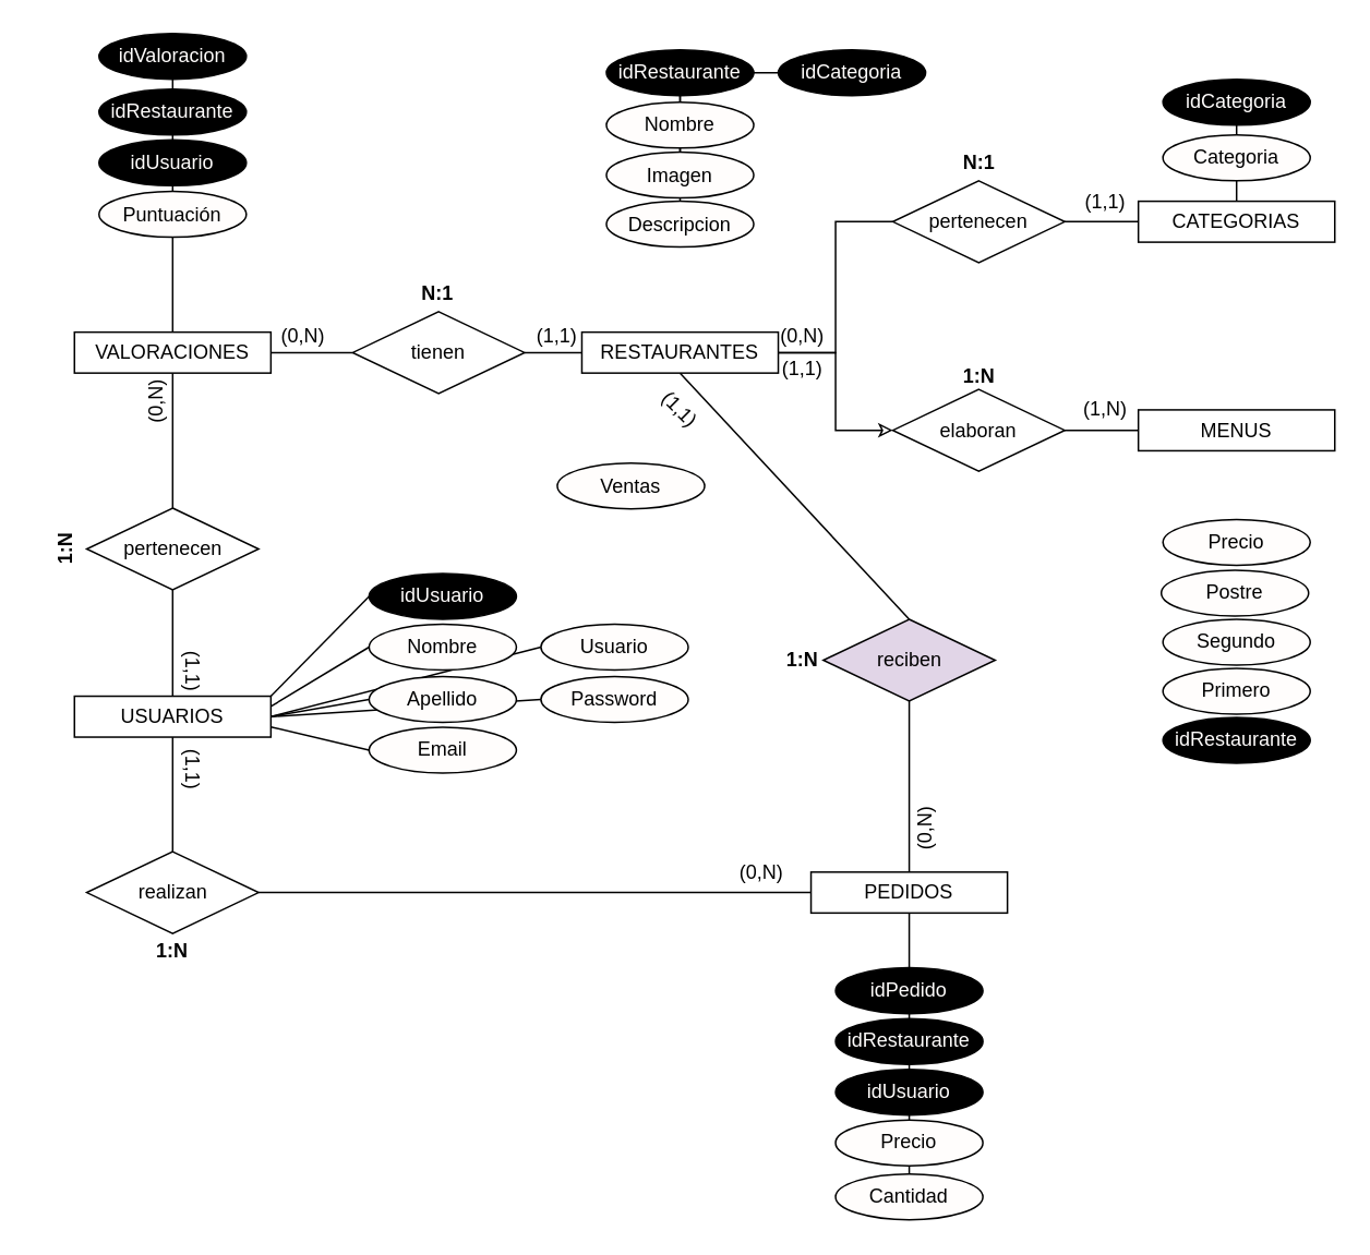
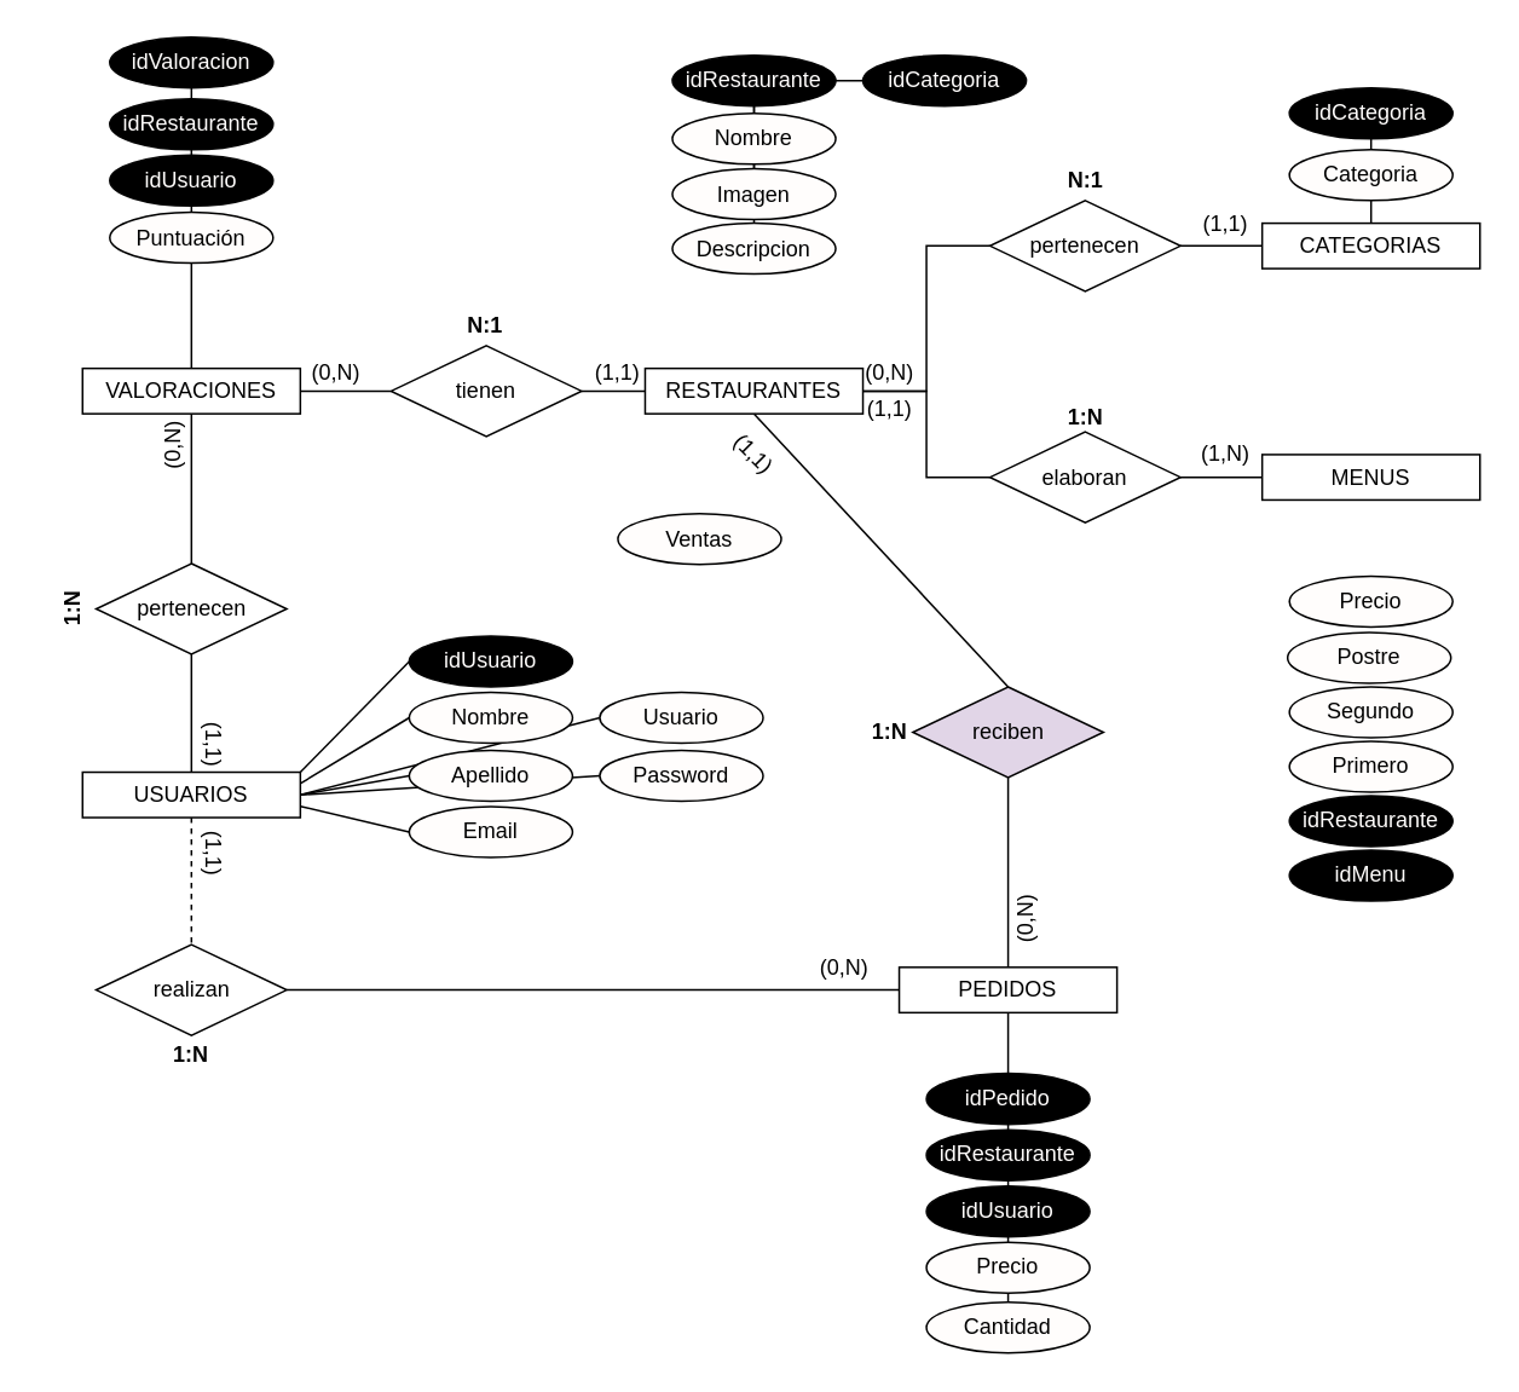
  <mxCell id="0" />
  <mxCell id="1" parent="0" />
  <mxCell id="2" style="edgeStyle=orthogonalEdgeStyle;rounded=0;orthogonalLoop=1;jettySize=auto;html=1;entryX=0.5;entryY=1;entryDx=0;entryDy=0;endArrow=none;endFill=0;fontColor=#000000;" parent="1" source="58" target="17" edge="1"><mxGeometry relative="1" as="geometry" /></mxCell>
  <mxCell id="3" value="" style="endArrow=none;html=1;fontColor=#000000;entryX=0;entryY=0.5;entryDx=0;entryDy=0;exitX=1;exitY=0.5;exitDx=0;exitDy=0;" parent="1" source="16" target="49" edge="1"><mxGeometry width="50" height="50" relative="1" as="geometry"><mxPoint x="215" y="475" as="sourcePoint" /><mxPoint x="265" y="414" as="targetPoint" /></mxGeometry></mxCell>
  <mxCell id="4" value="" style="endArrow=none;html=1;fontColor=#000000;entryX=0;entryY=0.5;entryDx=0;entryDy=0;exitX=1;exitY=0.5;exitDx=0;exitDy=0;" parent="1" source="16" target="48" edge="1"><mxGeometry width="50" height="50" relative="1" as="geometry"><mxPoint x="205" y="465" as="sourcePoint" /><mxPoint x="255" y="404" as="targetPoint" /></mxGeometry></mxCell>
  <mxCell id="5" style="edgeStyle=orthogonalEdgeStyle;rounded=0;orthogonalLoop=1;jettySize=auto;html=1;entryX=0;entryY=0.5;entryDx=0;entryDy=0;endArrow=none;endFill=0;" parent="1" source="6" target="11" edge="1"><mxGeometry relative="1" as="geometry" /></mxCell>
  <mxCell id="6" value="pertenecen" style="rhombus;whiteSpace=wrap;html=1;" parent="1" vertex="1"><mxGeometry x="545" y="110" width="105" height="50" as="geometry" /></mxCell>
  <mxCell id="7" style="edgeStyle=orthogonalEdgeStyle;rounded=0;orthogonalLoop=1;jettySize=auto;html=1;entryX=0;entryY=0.5;entryDx=0;entryDy=0;endArrow=none;endFill=0;" parent="1" source="10" target="6" edge="1"><mxGeometry relative="1" as="geometry" /></mxCell>
- <mxCell id="8" style="edgeStyle=orthogonalEdgeStyle;rounded=0;orthogonalLoop=1;jettySize=auto;html=1;entryX=0;entryY=0.5;entryDx=0;entryDy=0;endArrow=classic;endFill=0;" parent="1" source="10" target="25" edge="1"><mxGeometry relative="1" as="geometry" /></mxCell>
+ <mxCell id="8" style="edgeStyle=orthogonalEdgeStyle;rounded=0;orthogonalLoop=1;jettySize=auto;html=1;entryX=0;entryY=0.5;entryDx=0;entryDy=0;endArrow=none;endFill=0;" parent="1" source="10" target="25" edge="1"><mxGeometry relative="1" as="geometry" /></mxCell>
  <mxCell id="9" style="edgeStyle=orthogonalEdgeStyle;rounded=0;orthogonalLoop=1;jettySize=auto;html=1;entryX=1;entryY=0.5;entryDx=0;entryDy=0;endArrow=none;endFill=0;" parent="1" source="10" target="19" edge="1"><mxGeometry relative="1" as="geometry" /></mxCell>
  <mxCell id="10" value="RESTAURANTES" style="rounded=0;whiteSpace=wrap;html=1;" parent="1" vertex="1"><mxGeometry x="355" y="202.5" width="120" height="25" as="geometry" /></mxCell>
  <mxCell id="11" value="CATEGORIAS" style="rounded=0;whiteSpace=wrap;html=1;" parent="1" vertex="1"><mxGeometry x="695" y="122.5" width="120" height="25" as="geometry" /></mxCell>
  <mxCell id="12" style="edgeStyle=orthogonalEdgeStyle;rounded=0;orthogonalLoop=1;jettySize=auto;html=1;entryX=0.5;entryY=0;entryDx=0;entryDy=0;endArrow=none;endFill=0;" parent="1" source="13" target="21" edge="1"><mxGeometry relative="1" as="geometry" /></mxCell>
  <mxCell id="13" value="VALORACIONES" style="rounded=0;whiteSpace=wrap;html=1;" parent="1" vertex="1"><mxGeometry x="45" y="202.5" width="120" height="25" as="geometry" /></mxCell>
  <mxCell id="14" value="MENUS" style="rounded=0;whiteSpace=wrap;html=1;" parent="1" vertex="1"><mxGeometry x="695" y="250" width="120" height="25" as="geometry" /></mxCell>
- <mxCell id="15" style="edgeStyle=orthogonalEdgeStyle;rounded=0;orthogonalLoop=1;jettySize=auto;html=1;entryX=0.5;entryY=0;entryDx=0;entryDy=0;endArrow=none;endFill=0;" parent="1" source="16" target="23" edge="1"><mxGeometry relative="1" as="geometry" /></mxCell>
+ <mxCell id="15" style="edgeStyle=orthogonalEdgeStyle;rounded=0;orthogonalLoop=1;jettySize=auto;html=1;entryX=0.5;entryY=0;entryDx=0;entryDy=0;endArrow=none;endFill=0;dashed=1;" parent="1" source="16" target="23" edge="1"><mxGeometry relative="1" as="geometry" /></mxCell>
  <mxCell id="16" value="USUARIOS" style="rounded=0;whiteSpace=wrap;html=1;" parent="1" vertex="1"><mxGeometry x="45" y="425" width="120" height="25" as="geometry" /></mxCell>
  <mxCell id="17" value="PEDIDOS" style="rounded=0;whiteSpace=wrap;html=1;" parent="1" vertex="1"><mxGeometry x="495" y="532.5" width="120" height="25" as="geometry" /></mxCell>
  <mxCell id="18" style="edgeStyle=orthogonalEdgeStyle;rounded=0;orthogonalLoop=1;jettySize=auto;html=1;entryX=1;entryY=0.5;entryDx=0;entryDy=0;endArrow=none;endFill=0;" parent="1" source="19" target="13" edge="1"><mxGeometry relative="1" as="geometry" /></mxCell>
  <mxCell id="19" value="tienen" style="rhombus;whiteSpace=wrap;html=1;" parent="1" vertex="1"><mxGeometry x="215" y="190" width="105" height="50" as="geometry" /></mxCell>
  <mxCell id="20" style="edgeStyle=orthogonalEdgeStyle;rounded=0;orthogonalLoop=1;jettySize=auto;html=1;entryX=0.5;entryY=0;entryDx=0;entryDy=0;endArrow=none;endFill=0;" parent="1" source="21" target="16" edge="1"><mxGeometry relative="1" as="geometry" /></mxCell>
  <mxCell id="21" value="pertenecen" style="rhombus;whiteSpace=wrap;html=1;" parent="1" vertex="1"><mxGeometry x="52.5" y="310" width="105" height="50" as="geometry" /></mxCell>
  <mxCell id="22" style="edgeStyle=orthogonalEdgeStyle;rounded=0;orthogonalLoop=1;jettySize=auto;html=1;entryX=0;entryY=0.5;entryDx=0;entryDy=0;endArrow=none;endFill=0;" parent="1" source="23" target="17" edge="1"><mxGeometry relative="1" as="geometry" /></mxCell>
  <mxCell id="23" value="realizan" style="rhombus;whiteSpace=wrap;html=1;" parent="1" vertex="1"><mxGeometry x="52.5" y="520" width="105" height="50" as="geometry" /></mxCell>
  <mxCell id="24" style="edgeStyle=orthogonalEdgeStyle;rounded=0;orthogonalLoop=1;jettySize=auto;html=1;entryX=0;entryY=0.5;entryDx=0;entryDy=0;endArrow=none;endFill=0;" parent="1" source="25" target="14" edge="1"><mxGeometry relative="1" as="geometry" /></mxCell>
  <mxCell id="25" value="elaboran" style="rhombus;whiteSpace=wrap;html=1;" parent="1" vertex="1"><mxGeometry x="545" y="237.5" width="105" height="50" as="geometry" /></mxCell>
  <mxCell id="26" style="edgeStyle=orthogonalEdgeStyle;rounded=0;orthogonalLoop=1;jettySize=auto;html=1;entryX=0.5;entryY=0;entryDx=0;entryDy=0;endArrow=none;endFill=0;fontColor=#000000;" parent="1" source="27" target="17" edge="1"><mxGeometry relative="1" as="geometry" /></mxCell>
  <mxCell id="27" value="reciben" style="rhombus;whiteSpace=wrap;html=1;fillColor=#e1d5e7;" parent="1" vertex="1"><mxGeometry x="502.5" y="378" width="105" height="50" as="geometry" /></mxCell>
  <mxCell id="28" value="idRestaurante" style="ellipse;whiteSpace=wrap;html=1;fillColor=#000000;fontColor=#FFFDFC;" parent="1" vertex="1"><mxGeometry x="370" y="30" width="90" height="28" as="geometry" /></mxCell>
  <mxCell id="29" value="idCategoria" style="ellipse;whiteSpace=wrap;html=1;fillColor=#000000;fontColor=#FFFDFC;" parent="1" vertex="1"><mxGeometry x="710" y="48" width="90" height="28" as="geometry" /></mxCell>
  <mxCell id="30" style="edgeStyle=orthogonalEdgeStyle;rounded=0;orthogonalLoop=1;jettySize=auto;html=1;exitX=0.5;exitY=1;exitDx=0;exitDy=0;entryX=0.5;entryY=0;entryDx=0;entryDy=0;endArrow=none;endFill=0;fontColor=#000000;" parent="1" source="37" target="11" edge="1"><mxGeometry relative="1" as="geometry" /></mxCell>
  <mxCell id="31" value="Descripcion" style="ellipse;whiteSpace=wrap;html=1;fillColor=#FFFDFC;" parent="1" vertex="1"><mxGeometry x="370" y="122.5" width="90" height="28" as="geometry" /></mxCell>
  <mxCell id="32" style="edgeStyle=orthogonalEdgeStyle;rounded=0;orthogonalLoop=1;jettySize=auto;html=1;endArrow=none;endFill=0;entryX=0.5;entryY=0;entryDx=0;entryDy=0;" parent="1" source="28" target="31" edge="1"><mxGeometry relative="1" as="geometry"><mxPoint x="415" y="202.5" as="targetPoint" /><mxPoint x="415" y="58" as="sourcePoint" /></mxGeometry></mxCell>
  <mxCell id="33" value="Ventas" style="ellipse;whiteSpace=wrap;html=1;fillColor=#FFFDFC;" parent="1" vertex="1"><mxGeometry x="340" y="282.5" width="90" height="28" as="geometry" /></mxCell>
  <mxCell id="34" value="" style="edgeStyle=orthogonalEdgeStyle;rounded=0;orthogonalLoop=1;jettySize=auto;html=1;endArrow=none;endFill=0;fontColor=#000000;" parent="1" source="35" target="28" edge="1"><mxGeometry relative="1" as="geometry" /></mxCell>
  <mxCell id="35" value="Imagen" style="ellipse;whiteSpace=wrap;html=1;fillColor=#FFFDFC;" parent="1" vertex="1"><mxGeometry x="370" y="92.5" width="90" height="28" as="geometry" /></mxCell>
  <mxCell id="36" value="Nombre" style="ellipse;whiteSpace=wrap;html=1;fillColor=#FFFDFC;" parent="1" vertex="1"><mxGeometry x="370" y="62" width="90" height="28" as="geometry" /></mxCell>
  <mxCell id="37" value="Categoria" style="ellipse;whiteSpace=wrap;html=1;fillColor=#FFFDFC;" parent="1" vertex="1"><mxGeometry x="710" y="82" width="90" height="28" as="geometry" /></mxCell>
  <mxCell id="38" style="edgeStyle=orthogonalEdgeStyle;rounded=0;orthogonalLoop=1;jettySize=auto;html=1;exitX=0.5;exitY=1;exitDx=0;exitDy=0;entryX=0.5;entryY=0;entryDx=0;entryDy=0;endArrow=none;endFill=0;fontColor=#000000;" parent="1" source="29" target="37" edge="1"><mxGeometry relative="1" as="geometry"><mxPoint x="755" y="79" as="sourcePoint" /><mxPoint x="755" y="122.5" as="targetPoint" /></mxGeometry></mxCell>
  <mxCell id="39" style="edgeStyle=orthogonalEdgeStyle;rounded=0;orthogonalLoop=1;jettySize=auto;html=1;entryX=0.5;entryY=0;entryDx=0;entryDy=0;endArrow=none;endFill=0;fontColor=#000000;" parent="1" source="40" target="13" edge="1"><mxGeometry relative="1" as="geometry" /></mxCell>
  <mxCell id="40" value="idValoracion" style="ellipse;whiteSpace=wrap;html=1;fillColor=#000000;fontColor=#FFFDFC;" parent="1" vertex="1"><mxGeometry x="60" width="90" height="28" as="geometry" y="20" /></mxCell>
  <mxCell id="41" value="idRestaurante" style="ellipse;whiteSpace=wrap;html=1;fillColor=#000000;fontColor=#FFFDFC;" parent="1" vertex="1"><mxGeometry x="60" y="54" width="90" height="28" as="geometry" /></mxCell>
  <mxCell id="42" value="idUsuario" style="ellipse;whiteSpace=wrap;html=1;fillColor=#000000;fontColor=#FFFDFC;" parent="1" vertex="1"><mxGeometry x="60" y="85" width="90" height="28" as="geometry" /></mxCell>
  <mxCell id="43" value="Puntuación" style="ellipse;whiteSpace=wrap;html=1;fillColor=#FFFDFC;" parent="1" vertex="1"><mxGeometry x="60" y="116.5" width="90" height="28" as="geometry" /></mxCell>
  <mxCell id="44" value="idUsuario" style="ellipse;whiteSpace=wrap;html=1;fillColor=#000000;fontColor=#FFFDFC;" parent="1" vertex="1"><mxGeometry x="225" y="350" width="90" height="28" as="geometry" /></mxCell>
  <mxCell id="45" value="Nombre" style="ellipse;whiteSpace=wrap;html=1;fillColor=#FFFDFC;" parent="1" vertex="1"><mxGeometry x="225" y="381" width="90" height="28" as="geometry" /></mxCell>
  <mxCell id="46" value="Apellido" style="ellipse;whiteSpace=wrap;html=1;fillColor=#FFFDFC;" parent="1" vertex="1"><mxGeometry x="225" y="413" width="90" height="28" as="geometry" /></mxCell>
  <mxCell id="47" value="Email" style="ellipse;whiteSpace=wrap;html=1;fillColor=#FFFDFC;" parent="1" vertex="1"><mxGeometry x="225" y="444" width="90" height="28" as="geometry" /></mxCell>
  <mxCell id="48" value="Usuario" style="ellipse;whiteSpace=wrap;html=1;fillColor=#FFFDFC;" parent="1" vertex="1"><mxGeometry x="330" y="381" width="90" height="28" as="geometry" /></mxCell>
  <mxCell id="49" value="Password" style="ellipse;whiteSpace=wrap;html=1;fillColor=#FFFDFC;" parent="1" vertex="1"><mxGeometry x="330" y="413" width="90" height="28" as="geometry" /></mxCell>
  <mxCell id="50" value="" style="endArrow=none;html=1;fontColor=#000000;entryX=0;entryY=0.5;entryDx=0;entryDy=0;exitX=1;exitY=0;exitDx=0;exitDy=0;" parent="1" source="16" target="44" edge="1"><mxGeometry width="50" height="50" relative="1" as="geometry"><mxPoint x="155" y="450" as="sourcePoint" /><mxPoint x="205" y="400" as="targetPoint" /></mxGeometry></mxCell>
  <mxCell id="51" value="" style="endArrow=none;html=1;fontColor=#000000;entryX=0;entryY=0.5;entryDx=0;entryDy=0;exitX=1;exitY=0.25;exitDx=0;exitDy=0;" parent="1" source="16" target="45" edge="1"><mxGeometry width="50" height="50" relative="1" as="geometry"><mxPoint x="175" y="435" as="sourcePoint" /><mxPoint x="225" y="374" as="targetPoint" /></mxGeometry></mxCell>
  <mxCell id="52" value="" style="endArrow=none;html=1;fontColor=#000000;entryX=0;entryY=0.5;entryDx=0;entryDy=0;exitX=1;exitY=0.5;exitDx=0;exitDy=0;" parent="1" source="16" target="46" edge="1"><mxGeometry width="50" height="50" relative="1" as="geometry"><mxPoint x="185" y="445" as="sourcePoint" /><mxPoint x="235" y="384" as="targetPoint" /></mxGeometry></mxCell>
  <mxCell id="53" value="" style="endArrow=none;html=1;fontColor=#000000;entryX=0;entryY=0.5;entryDx=0;entryDy=0;exitX=1;exitY=0.75;exitDx=0;exitDy=0;" parent="1" source="16" target="47" edge="1"><mxGeometry width="50" height="50" relative="1" as="geometry"><mxPoint x="195" y="455" as="sourcePoint" /><mxPoint x="245" y="394" as="targetPoint" /></mxGeometry></mxCell>
  <mxCell id="54" value="idPedido" style="ellipse;whiteSpace=wrap;html=1;fillColor=#000000;fontColor=#FFFDFC;" parent="1" vertex="1"><mxGeometry x="510" y="591" width="90" height="28" as="geometry" /></mxCell>
  <mxCell id="55" value="idRestaurante" style="ellipse;whiteSpace=wrap;html=1;fillColor=#000000;fontColor=#FFFDFC;" parent="1" vertex="1"><mxGeometry x="510" y="622" width="90" height="28" as="geometry" /></mxCell>
  <mxCell id="56" value="idUsuario" style="ellipse;whiteSpace=wrap;html=1;fillColor=#000000;fontColor=#FFFDFC;" parent="1" vertex="1"><mxGeometry x="510" y="653" width="90" height="28" as="geometry" /></mxCell>
  <mxCell id="57" value="Precio" style="ellipse;whiteSpace=wrap;html=1;fillColor=#FFFDFC;" parent="1" vertex="1"><mxGeometry x="510" y="684" width="90" height="28" as="geometry" /></mxCell>
  <mxCell id="58" value="Cantidad" style="ellipse;whiteSpace=wrap;html=1;fillColor=#FFFDFC;" parent="1" vertex="1"><mxGeometry x="510" y="717" width="90" height="28" as="geometry" /></mxCell>
+ <mxCell id="59" value="idMenu" style="ellipse;whiteSpace=wrap;html=1;fillColor=#000000;fontColor=#FFFDFC;" parent="1" vertex="1"><mxGeometry x="710" y="468" width="90" height="28" as="geometry" /></mxCell>
  <mxCell id="60" value="idRestaurante" style="ellipse;whiteSpace=wrap;html=1;fillColor=#000000;fontColor=#FFFDFC;" parent="1" vertex="1"><mxGeometry x="710" y="438" width="90" height="28" as="geometry" /></mxCell>
  <mxCell id="61" value="" style="endArrow=none;html=1;fontColor=#000000;exitX=0.5;exitY=0;exitDx=0;exitDy=0;entryX=0.5;entryY=1;entryDx=0;entryDy=0;" parent="1" source="27" target="10" edge="1"><mxGeometry width="50" height="50" relative="1" as="geometry"><mxPoint x="525" y="380" as="sourcePoint" /><mxPoint x="575" y="330" as="targetPoint" /></mxGeometry></mxCell>
  <mxCell id="62" value="Primero" style="ellipse;whiteSpace=wrap;html=1;fillColor=#FFFDFC;" parent="1" vertex="1"><mxGeometry x="710" y="408" width="90" height="28" as="geometry" /></mxCell>
  <mxCell id="63" value="Segundo" style="ellipse;whiteSpace=wrap;html=1;fillColor=#FFFDFC;" parent="1" vertex="1"><mxGeometry x="710" y="378" width="90" height="28" as="geometry" /></mxCell>
  <mxCell id="64" value="Postre" style="ellipse;whiteSpace=wrap;html=1;fillColor=#FFFDFC;" parent="1" vertex="1"><mxGeometry x="709" y="348" width="90" height="28" as="geometry" /></mxCell>
  <mxCell id="65" value="Precio" style="ellipse;whiteSpace=wrap;html=1;fillColor=#FFFDFC;" parent="1" vertex="1"><mxGeometry x="710" y="317" width="90" height="28" as="geometry" /></mxCell>
  <mxCell id="66" value="N:1" style="text;html=1;strokeColor=none;fillColor=none;align=center;verticalAlign=middle;whiteSpace=wrap;rounded=0;fontColor=#000000;fontStyle=1" parent="1" vertex="1"><mxGeometry x="247" y="169" width="40" height="20" as="geometry" /></mxCell>
  <mxCell id="67" value="1:N" style="text;html=1;strokeColor=none;fillColor=none;align=center;verticalAlign=middle;whiteSpace=wrap;rounded=0;fontColor=#000000;rotation=-90;fontStyle=1" parent="1" vertex="1"><mxGeometry x="20" y="325" width="40" height="20" as="geometry" /></mxCell>
  <mxCell id="68" value="1:N" style="text;html=1;strokeColor=none;fillColor=none;align=center;verticalAlign=middle;whiteSpace=wrap;rounded=0;fontColor=#000000;fontStyle=1" parent="1" vertex="1"><mxGeometry x="85" y="571" width="40" height="20" as="geometry" /></mxCell>
  <mxCell id="69" value="1:N" style="text;html=1;strokeColor=none;fillColor=none;align=center;verticalAlign=middle;whiteSpace=wrap;rounded=0;fontColor=#000000;rotation=0;fontStyle=1" parent="1" vertex="1"><mxGeometry x="470" y="393" width="40" height="20" as="geometry" /></mxCell>
  <mxCell id="70" value="N:1" style="text;html=1;strokeColor=none;fillColor=none;align=center;verticalAlign=middle;whiteSpace=wrap;rounded=0;fontColor=#000000;fontStyle=1" parent="1" vertex="1"><mxGeometry x="577.5" y="89" width="40" height="20" as="geometry" /></mxCell>
  <mxCell id="71" value="(0,N)" style="text;html=1;strokeColor=none;fillColor=none;align=center;verticalAlign=middle;whiteSpace=wrap;rounded=0;fontColor=#000000;" parent="1" vertex="1"><mxGeometry x="165" y="195" width="40" height="20" as="geometry" /></mxCell>
  <mxCell id="72" value="(1,1)" style="text;html=1;strokeColor=none;fillColor=none;align=center;verticalAlign=middle;whiteSpace=wrap;rounded=0;fontColor=#000000;" parent="1" vertex="1"><mxGeometry x="320" y="195" width="40" height="20" as="geometry" /></mxCell>
  <mxCell id="73" value="(1,1)" style="text;html=1;strokeColor=none;fillColor=none;align=center;verticalAlign=middle;whiteSpace=wrap;rounded=0;fontColor=#000000;" parent="1" vertex="1"><mxGeometry x="655" y="113" width="40" height="20" as="geometry" /></mxCell>
  <mxCell id="74" value="(0,N)" style="text;html=1;strokeColor=none;fillColor=none;align=center;verticalAlign=middle;whiteSpace=wrap;rounded=0;fontColor=#000000;" parent="1" vertex="1"><mxGeometry x="470" y="195" width="40" height="20" as="geometry" /></mxCell>
  <mxCell id="75" value="(1,N)" style="text;html=1;strokeColor=none;fillColor=none;align=center;verticalAlign=middle;whiteSpace=wrap;rounded=0;fontColor=#000000;" parent="1" vertex="1"><mxGeometry x="655" y="240" width="40" height="20" as="geometry" /></mxCell>
  <mxCell id="76" value="(1,1)" style="text;html=1;strokeColor=none;fillColor=none;align=center;verticalAlign=middle;whiteSpace=wrap;rounded=0;fontColor=#000000;" parent="1" vertex="1"><mxGeometry x="470" y="215" width="40" height="20" as="geometry" /></mxCell>
  <mxCell id="77" value="1:N" style="text;html=1;strokeColor=none;fillColor=none;align=center;verticalAlign=middle;whiteSpace=wrap;rounded=0;fontColor=#000000;fontStyle=1" parent="1" vertex="1"><mxGeometry x="577.5" y="220" width="40" height="20" as="geometry" /></mxCell>
  <mxCell id="78" value="(0,N)" style="text;html=1;strokeColor=none;fillColor=none;align=center;verticalAlign=middle;whiteSpace=wrap;rounded=0;fontColor=#000000;rotation=-90;" parent="1" vertex="1"><mxGeometry x="545" y="496" width="40" height="20" as="geometry" /></mxCell>
  <mxCell id="79" value="(1,1)" style="text;html=1;strokeColor=none;fillColor=none;align=center;verticalAlign=middle;whiteSpace=wrap;rounded=0;fontColor=#000000;rotation=45;" parent="1" vertex="1"><mxGeometry x="395" y="240" width="40" height="20" as="geometry" /></mxCell>
  <mxCell id="80" value="(1,1)" style="text;html=1;strokeColor=none;fillColor=none;align=center;verticalAlign=middle;whiteSpace=wrap;rounded=0;fontColor=#000000;rotation=90;" parent="1" vertex="1"><mxGeometry x="97" y="400" width="40" height="20" as="geometry" /></mxCell>
  <mxCell id="81" value="(0,N)" style="text;html=1;strokeColor=none;fillColor=none;align=center;verticalAlign=middle;whiteSpace=wrap;rounded=0;fontColor=#000000;rotation=-90;" parent="1" vertex="1"><mxGeometry x="75" y="235" width="40" height="20" as="geometry" /></mxCell>
  <mxCell id="82" value="(0,N)" style="text;html=1;strokeColor=none;fillColor=none;align=center;verticalAlign=middle;whiteSpace=wrap;rounded=0;fontColor=#000000;rotation=0;" parent="1" vertex="1"><mxGeometry x="445" y="523" width="40" height="20" as="geometry" /></mxCell>
  <mxCell id="83" value="(1,1)" style="text;html=1;strokeColor=none;fillColor=none;align=center;verticalAlign=middle;whiteSpace=wrap;rounded=0;fontColor=#000000;rotation=90;" parent="1" vertex="1"><mxGeometry x="97" y="460" width="40" height="20" as="geometry" /></mxCell>
  <mxCell id="84" style="edgeStyle=orthogonalEdgeStyle;rounded=0;orthogonalLoop=1;jettySize=auto;html=1;entryX=1;entryY=0.5;entryDx=0;entryDy=0;endArrow=none;endFill=0;" edge="1" parent="1" source="85" target="28"><mxGeometry relative="1" as="geometry" /></mxCell>
  <mxCell id="85" value="idCategoria" style="ellipse;whiteSpace=wrap;html=1;fillColor=#000000;fontColor=#FFFDFC;" vertex="1" parent="1"><mxGeometry x="475" y="30" width="90" height="28" as="geometry" /></mxCell>
